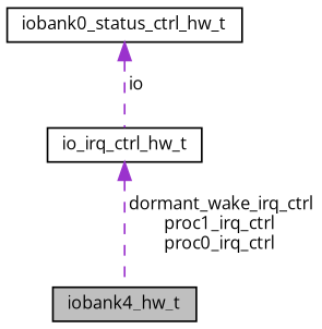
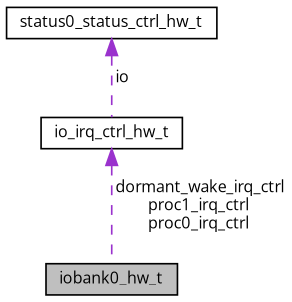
  digraph {
    fontname="Open Sans"
    node [color=black fillcolor=white fontname="Open Sans" fontsize=10 shape=record style=filled]
    edge [color=darkorchid3 dir=back fontname="Open Sans" fontsize=10 labelfontname=Helvetica labelfontsize=10 style=dashed]
-   n1 [fillcolor=grey75 fontcolor=black height=0.2 label=iobank4_hw_t width=0.4]
-   n2 [height=0.2 label=iobank0_status_ctrl_hw_t width=0.4]
+   n1 [fillcolor=grey75 fontcolor=black height=0.2 label=iobank0_hw_t width=0.4]
+   n2 [height=0.2 label=status0_status_ctrl_hw_t width=0.4]
    n3 [height=0.2 label=io_irq_ctrl_hw_t width=0.4]
    n2 -> n3 [label=" io"]
    n3 -> n1 [label=" dormant_wake_irq_ctrl\nproc1_irq_ctrl\nproc0_irq_ctrl"]
  }
